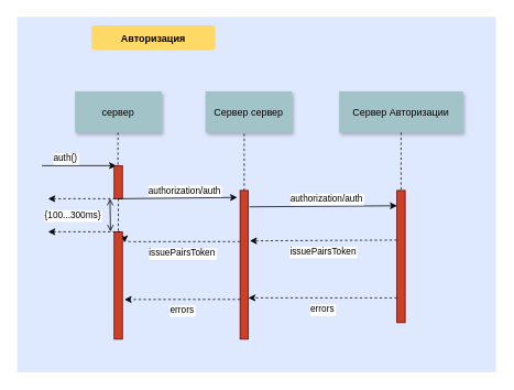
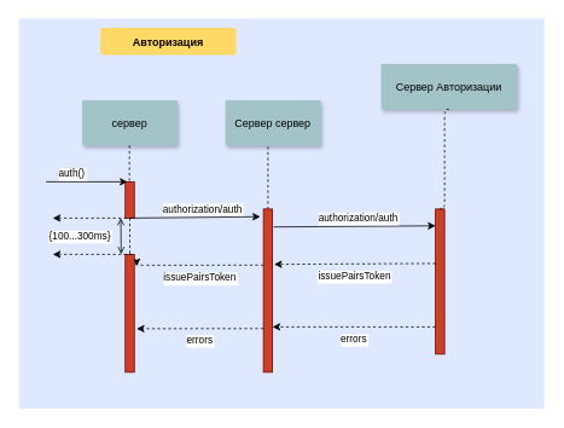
  <mxCell id="0" />
  <mxCell id="1" parent="0" />
  <mxCell id="2" value="" style="fillColor=#DEE8FF;strokeColor=none" vertex="1" parent="1"><mxGeometry x="20" y="20" width="580" height="430" as="geometry" /></mxCell>
  <mxCell id="3" value="Авторизация" style="rounded=1;fontStyle=1;fillColor=#FFD966;strokeColor=none" vertex="1" parent="1"><mxGeometry x="110" y="30" width="150" height="30" as="geometry" /></mxCell>
  <mxCell id="4" value="сервер" style="shadow=1;fillColor=#A2C4C9;strokeColor=none" vertex="1" parent="1"><mxGeometry x="90" y="110" width="105" height="50" as="geometry" /></mxCell>
  <mxCell id="5" value="Сервер сервер" style="shadow=1;fillColor=#A2C4C9;strokeColor=none" vertex="1" parent="1"><mxGeometry x="248.06" y="110" width="105" height="50" as="geometry" /></mxCell>
- <mxCell id="6" value="Сервер Авторизации" style="shadow=1;fillColor=#A2C4C9;strokeColor=none" vertex="1" parent="1"><mxGeometry x="410" y="110" width="150" height="50" as="geometry" /></mxCell>
+ <mxCell id="6" value="Сервер Авторизации" style="shadow=1;fillColor=#A2C4C9;strokeColor=none" vertex="1" parent="1"><mxGeometry x="420" y="70" width="150" height="50" as="geometry" /></mxCell>
  <mxCell id="7" value="" style="edgeStyle=elbowEdgeStyle;elbow=horizontal;endArrow=none;dashed=1" edge="1" parent="1"><mxGeometry x="187.37" y="-520" width="100" height="100" as="geometry"><mxPoint x="142.084" y="160" as="sourcePoint" /><mxPoint x="142.084" y="200" as="targetPoint" /></mxGeometry></mxCell>
  <mxCell id="8" value="auth()" style="edgeStyle=none;verticalLabelPosition=top;verticalAlign=bottom;labelPosition=left;align=right" edge="1" parent="1"><mxGeometry x="70" y="-780" width="100" height="100" as="geometry"><mxPoint x="50" y="200" as="sourcePoint" /><mxPoint x="140" y="200" as="targetPoint" /></mxGeometry></mxCell>
  <mxCell id="9" value="" style="fillColor=#CC4125;strokeColor=#660000" vertex="1" parent="1"><mxGeometry x="137.5" y="200" width="10" height="40" as="geometry" /></mxCell>
  <mxCell id="10" value="authorization/auth" style="edgeStyle=none;verticalLabelPosition=top;verticalAlign=bottom;labelPosition=left;align=right;exitX=0.75;exitY=1;exitDx=0;exitDy=0;entryX=-0.343;entryY=0.047;entryDx=0;entryDy=0;entryPerimeter=0;" edge="1" parent="1" source="9" target="12"><mxGeometry width="100" height="100" as="geometry"><mxPoint x="176.25" y="240" as="sourcePoint" /><mxPoint x="266.25" y="240" as="targetPoint" /><mxPoint x="53" as="offset" /></mxGeometry></mxCell>
  <mxCell id="11" value="" style="edgeStyle=elbowEdgeStyle;elbow=horizontal;endArrow=none;dashed=1;entryX=0.5;entryY=0;entryDx=0;entryDy=0;exitX=0.447;exitY=1.026;exitDx=0;exitDy=0;exitPerimeter=0;" edge="1" parent="1" source="5" target="12"><mxGeometry x="425.29" y="-520" width="100" height="100" as="geometry"><mxPoint x="380.004" y="160" as="sourcePoint" /><mxPoint x="380.004" y="200" as="targetPoint" /></mxGeometry></mxCell>
  <mxCell id="12" value="" style="fillColor=#CC4125;strokeColor=#660000" vertex="1" parent="1"><mxGeometry x="290" y="230" width="10" height="180" as="geometry" /></mxCell>
  <mxCell id="13" value="" style="fillColor=#CC4125;strokeColor=#660000" vertex="1" parent="1"><mxGeometry x="480" y="230" width="10" height="160" as="geometry" /></mxCell>
  <mxCell id="14" value="" style="edgeStyle=elbowEdgeStyle;elbow=horizontal;endArrow=none;dashed=1;entryX=0.5;entryY=0;entryDx=0;entryDy=0;exitX=0.5;exitY=1;exitDx=0;exitDy=0;" edge="1" parent="1" source="6" target="13"><mxGeometry x="610.3" y="-520" width="100" height="100" as="geometry"><mxPoint x="480.005" y="161.3" as="sourcePoint" /><mxPoint x="480.01" y="230" as="targetPoint" /></mxGeometry></mxCell>
  <mxCell id="15" value="authorization/auth" style="edgeStyle=none;verticalLabelPosition=top;verticalAlign=bottom;labelPosition=left;align=right;exitX=1.129;exitY=0.11;exitDx=0;exitDy=0;entryX=0.014;entryY=0.116;entryDx=0;entryDy=0;entryPerimeter=0;exitPerimeter=0;" edge="1" parent="1" source="12" target="13"><mxGeometry width="100" height="100" as="geometry"><mxPoint x="300" y="242.5" as="sourcePoint" /><mxPoint x="439.07" y="243.29" as="targetPoint" /><mxPoint x="50" as="offset" /></mxGeometry></mxCell>
  <mxCell id="16" value="issuePairsToken" style="edgeStyle=elbowEdgeStyle;elbow=vertical;dashed=1;verticalLabelPosition=bottom;verticalAlign=top;entryX=1.186;entryY=0.339;entryDx=0;entryDy=0;entryPerimeter=0;" edge="1" parent="1" target="12"><mxGeometry x="262.5" y="-609.347" width="100" height="100" as="geometry"><mxPoint x="480" y="290.047" as="sourcePoint" /><mxPoint x="362.5" y="290.047" as="targetPoint" /><Array as="points" /></mxGeometry></mxCell>
  <mxCell id="17" value="errors" style="edgeStyle=elbowEdgeStyle;elbow=vertical;dashed=1;verticalLabelPosition=bottom;verticalAlign=top" edge="1" parent="1"><mxGeometry x="262.5" y="-539.347" width="100" height="100" as="geometry"><mxPoint x="480" y="360.047" as="sourcePoint" /><mxPoint x="300" y="360" as="targetPoint" /><Array as="points" /></mxGeometry></mxCell>
  <mxCell id="18" value="issuePairsToken" style="edgeStyle=elbowEdgeStyle;elbow=vertical;dashed=1;verticalLabelPosition=bottom;verticalAlign=top;" edge="1" parent="1"><mxGeometry x="72.5" y="-607.537" width="100" height="100" as="geometry"><mxPoint x="290" y="291.857" as="sourcePoint" /><mxPoint x="150" y="293" as="targetPoint" /><Array as="points" /></mxGeometry></mxCell>
  <mxCell id="19" value="errors" style="edgeStyle=elbowEdgeStyle;elbow=vertical;dashed=1;verticalLabelPosition=bottom;verticalAlign=top" edge="1" parent="1"><mxGeometry x="72.5" y="-537.537" width="100" height="100" as="geometry"><mxPoint x="290" y="361.857" as="sourcePoint" /><mxPoint x="150" y="362" as="targetPoint" /><Array as="points" /></mxGeometry></mxCell>
  <mxCell id="20" value="" style="fillColor=#CC4125;strokeColor=#660000" vertex="1" parent="1"><mxGeometry x="137.5" y="280" width="10" height="130" as="geometry" /></mxCell>
  <mxCell id="21" value="" style="edgeStyle=none;dashed=1;endArrow=none;exitX=0.5;exitY=1;exitDx=0;exitDy=0;entryX=0.5;entryY=0;entryDx=0;entryDy=0;" edge="1" parent="1" source="9" target="20"><mxGeometry x="-30.29" y="-610" width="100" height="100" as="geometry"><mxPoint x="104.71" y="250" as="sourcePoint" /><mxPoint x="104.71" y="330" as="targetPoint" /></mxGeometry></mxCell>
  <mxCell id="22" value="" style="edgeStyle=none;verticalLabelPosition=top;verticalAlign=bottom;labelPosition=left;align=right;endArrow=none;startArrow=classic;dashed=1" edge="1" parent="1"><mxGeometry x="77.5" y="-740.001" width="100" height="100" as="geometry"><mxPoint x="57.5" y="239.999" as="sourcePoint" /><mxPoint x="147.5" y="239.999" as="targetPoint" /></mxGeometry></mxCell>
  <mxCell id="23" value="{100...300ms}" style="edgeStyle=elbowEdgeStyle;elbow=horizontal;startArrow=open;endArrow=open;labelPosition=left;align=right" edge="1" parent="1"><mxGeometry x="3.79" y="-0.24" width="100" height="100" as="geometry"><mxPoint x="132.496" y="240" as="sourcePoint" /><mxPoint x="132.79" y="279.76" as="targetPoint" /><mxPoint x="-9" as="offset" /></mxGeometry></mxCell>
  <mxCell id="24" value="" style="edgeStyle=none;verticalLabelPosition=top;verticalAlign=bottom;labelPosition=left;align=right;endArrow=none;startArrow=classic;dashed=1" edge="1" parent="1"><mxGeometry x="77.5" y="-700.001" width="100" height="100" as="geometry"><mxPoint x="57.5" y="279.999" as="sourcePoint" /><mxPoint x="147.5" y="279.999" as="targetPoint" /></mxGeometry></mxCell>
